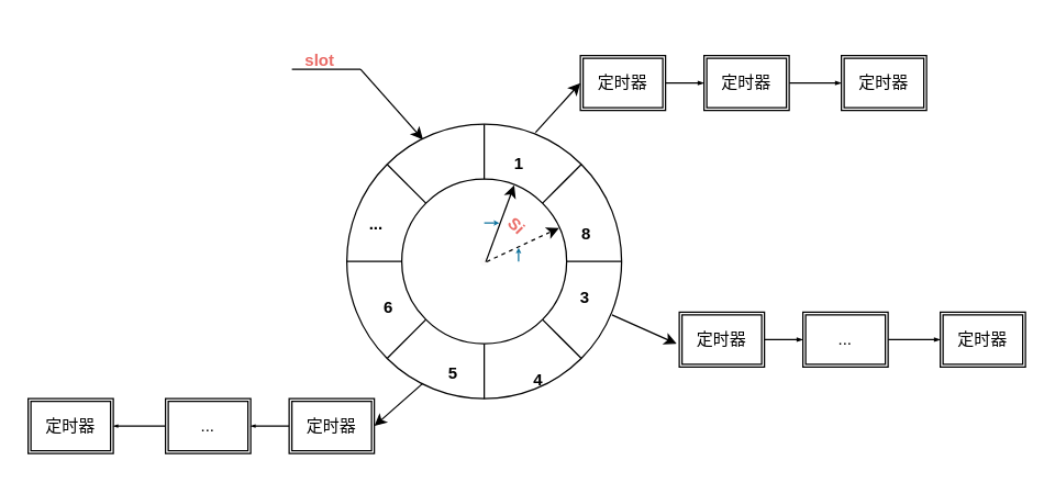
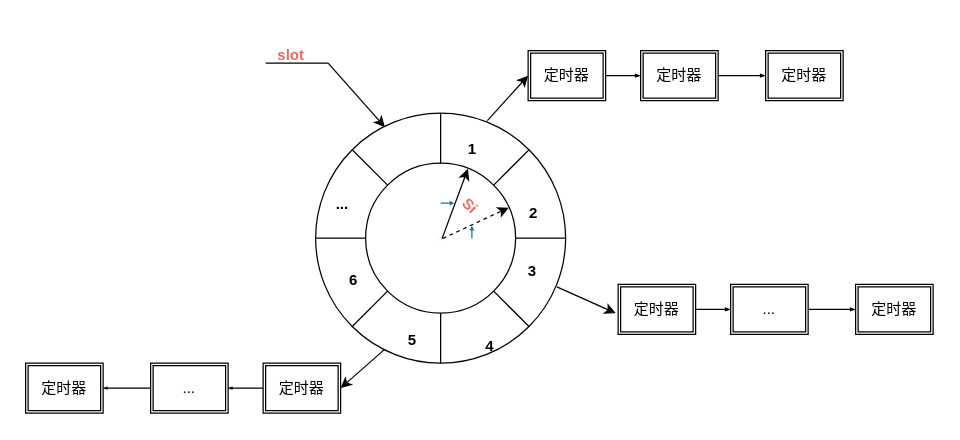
  <mxCell id="0" />
  <mxCell id="1" parent="0" />
  <mxCell id="2" value="" style="ellipse;whiteSpace=wrap;html=1;aspect=fixed;" vertex="1" parent="1"><mxGeometry x="252" y="90" width="200" height="200" as="geometry" /></mxCell>
  <mxCell id="3" value="" style="ellipse;whiteSpace=wrap;html=1;aspect=fixed;" vertex="1" parent="1"><mxGeometry x="292" y="130" width="120" height="120" as="geometry" /></mxCell>
  <mxCell id="4" value="" style="endArrow=none;html=1;exitX=1;exitY=0;exitDx=0;exitDy=0;entryX=1;entryY=0;entryDx=0;entryDy=0;" edge="1" parent="1" source="2" target="3"><mxGeometry width="50" height="50" relative="1" as="geometry"><mxPoint x="312" y="90" as="sourcePoint" /><mxPoint x="294" y="110" as="targetPoint" /></mxGeometry></mxCell>
  <mxCell id="5" value="" style="endArrow=none;html=1;exitX=0.5;exitY=0;exitDx=0;exitDy=0;entryX=0.5;entryY=0;entryDx=0;entryDy=0;" edge="1" parent="1" source="2" target="3"><mxGeometry width="50" height="50" relative="1" as="geometry"><mxPoint x="286.86" y="93.54" as="sourcePoint" /><mxPoint x="277.14" y="104" as="targetPoint" /></mxGeometry></mxCell>
  <mxCell id="6" value="" style="endArrow=none;html=1;exitX=1;exitY=0.5;exitDx=0;exitDy=0;entryX=1;entryY=0.5;entryDx=0;entryDy=0;" edge="1" parent="1" source="2" target="3"><mxGeometry width="50" height="50" relative="1" as="geometry"><mxPoint x="323.72" y="119.54" as="sourcePoint" /><mxPoint x="314" y="130" as="targetPoint" /></mxGeometry></mxCell>
  <mxCell id="7" value="" style="endArrow=none;html=1;exitX=1;exitY=1;exitDx=0;exitDy=0;entryX=1;entryY=1;entryDx=0;entryDy=0;" edge="1" parent="1" source="2" target="3"><mxGeometry width="50" height="50" relative="1" as="geometry"><mxPoint x="306" y="136" as="sourcePoint" /><mxPoint x="292" y="136" as="targetPoint" /></mxGeometry></mxCell>
  <mxCell id="8" value="" style="endArrow=none;html=1;exitX=0.5;exitY=1;exitDx=0;exitDy=0;entryX=0.5;entryY=1;entryDx=0;entryDy=0;" edge="1" parent="1" source="2" target="3"><mxGeometry width="50" height="50" relative="1" as="geometry"><mxPoint x="289" y="140" as="sourcePoint" /><mxPoint x="275" y="140" as="targetPoint" /></mxGeometry></mxCell>
  <mxCell id="9" value="" style="endArrow=none;html=1;exitX=0;exitY=1;exitDx=0;exitDy=0;entryX=0;entryY=1;entryDx=0;entryDy=0;" edge="1" parent="1" source="2" target="3"><mxGeometry width="50" height="50" relative="1" as="geometry"><mxPoint x="266" y="144" as="sourcePoint" /><mxPoint x="266" y="130" as="targetPoint" /></mxGeometry></mxCell>
  <mxCell id="10" value="" style="endArrow=none;html=1;exitX=0;exitY=0.5;exitDx=0;exitDy=0;entryX=0;entryY=0.5;entryDx=0;entryDy=0;" edge="1" parent="1" source="2" target="3"><mxGeometry width="50" height="50" relative="1" as="geometry"><mxPoint x="266" y="136" as="sourcePoint" /><mxPoint x="266" y="122" as="targetPoint" /></mxGeometry></mxCell>
  <mxCell id="11" value="" style="endArrow=none;html=1;exitX=0;exitY=0;exitDx=0;exitDy=0;entryX=0;entryY=0;entryDx=0;entryDy=0;" edge="1" parent="1" source="2" target="3"><mxGeometry width="50" height="50" relative="1" as="geometry"><mxPoint x="262" y="104" as="sourcePoint" /><mxPoint x="276" y="104" as="targetPoint" /></mxGeometry></mxCell>
  <mxCell id="12" value="" style="ellipse;whiteSpace=wrap;html=1;aspect=fixed;strokeWidth=1;fontSize=5;fillColor=#FCFAFA;strokeColor=#FAFAFA;fontColor=#ffffff;" vertex="1" parent="1"><mxGeometry x="349.5" y="187.5" width="5" height="5" as="geometry" /></mxCell>
  <mxCell id="13" value="" style="endArrow=classic;html=1;fontSize=5;entryX=0.954;entryY=0.297;entryDx=0;entryDy=0;entryPerimeter=0;exitX=0.843;exitY=0.557;exitDx=0;exitDy=0;exitPerimeter=0;dashed=1;" edge="1" parent="1" source="12" target="3"><mxGeometry width="50" height="50" relative="1" as="geometry"><mxPoint x="362.903" y="197.669" as="sourcePoint" /><mxPoint x="384.04" y="143.24" as="targetPoint" /></mxGeometry></mxCell>
  <mxCell id="14" value="" style="endArrow=classic;html=1;fontSize=5;entryX=0.682;entryY=0.038;entryDx=0;entryDy=0;entryPerimeter=0;exitX=0.729;exitY=0.58;exitDx=0;exitDy=0;exitPerimeter=0;" edge="1" parent="1" source="12" target="3"><mxGeometry width="50" height="50" relative="1" as="geometry"><mxPoint x="349.495" y="178.485" as="sourcePoint" /><mxPoint x="401.06" y="150" as="targetPoint" /></mxGeometry></mxCell>
  <mxCell id="15" value="" style="endArrow=classic;html=1;fontSize=5;jumpSize=2;startSize=1;endSize=1;fillColor=#b1ddf0;strokeColor=#10739e;" edge="1" parent="1"><mxGeometry width="50" height="50" relative="1" as="geometry"><mxPoint x="352" y="162" as="sourcePoint" /><mxPoint x="363" y="162" as="targetPoint" /></mxGeometry></mxCell>
  <mxCell id="16" value="" style="endArrow=classic;html=1;fontSize=5;jumpSize=2;startSize=1;endSize=1;fillColor=#b1ddf0;strokeColor=#10739e;" edge="1" parent="1"><mxGeometry width="50" height="50" relative="1" as="geometry"><mxPoint x="377" y="190" as="sourcePoint" /><mxPoint x="377" y="180" as="targetPoint" /><Array as="points"><mxPoint x="377" y="190" /></Array></mxGeometry></mxCell>
  <mxCell id="17" value="" style="endArrow=classic;html=1;fontSize=5;" edge="1" parent="1"><mxGeometry width="50" height="50" relative="1" as="geometry"><mxPoint x="384" y="178" as="sourcePoint" /><mxPoint x="384" y="178" as="targetPoint" /></mxGeometry></mxCell>
  <mxCell id="18" value="&lt;font style=&quot;font-size: 12px&quot; color=&quot;#ea6b66&quot;&gt;Si&lt;/font&gt;" style="text;strokeColor=none;fillColor=none;html=1;fontSize=24;fontStyle=1;verticalAlign=middle;align=center;dashed=1;rotation=45;" vertex="1" parent="1"><mxGeometry x="376.09" y="154.41" width="3" height="14" as="geometry" /></mxCell>
  <mxCell id="19" value="" style="endArrow=classic;html=1;fontSize=5;entryX=0.277;entryY=0.056;entryDx=0;entryDy=0;entryPerimeter=0;" edge="1" parent="1" target="2"><mxGeometry width="50" height="50" relative="1" as="geometry"><mxPoint x="262" y="50" as="sourcePoint" /><mxPoint x="332" y="160" as="targetPoint" /></mxGeometry></mxCell>
  <mxCell id="20" value="" style="endArrow=none;html=1;fontSize=5;" edge="1" parent="1"><mxGeometry width="50" height="50" relative="1" as="geometry"><mxPoint x="212" y="50" as="sourcePoint" /><mxPoint x="262" y="50" as="targetPoint" /></mxGeometry></mxCell>
  <mxCell id="21" value="&lt;font style=&quot;font-size: 12px&quot; color=&quot;#ea6b66&quot;&gt;slot&lt;/font&gt;" style="text;strokeColor=none;fillColor=none;html=1;fontSize=24;fontStyle=1;verticalAlign=middle;align=center;dashed=1;" vertex="1" parent="1"><mxGeometry x="182" y="20" width="100" height="40" as="geometry" /></mxCell>
  <mxCell id="22" value="&lt;font style=&quot;font-size: 12px&quot;&gt;1&lt;/font&gt;" style="text;strokeColor=none;fillColor=none;html=1;fontSize=24;fontStyle=1;verticalAlign=middle;align=center;dashed=1;" vertex="1" parent="1"><mxGeometry x="357" y="110" width="40" height="10" as="geometry" /></mxCell>
- <mxCell id="23" value="&lt;span style=&quot;font-size: 12px&quot;&gt;8&lt;/span&gt;" style="text;strokeColor=none;fillColor=none;html=1;fontSize=24;fontStyle=1;verticalAlign=middle;align=center;dashed=1;" vertex="1" parent="1"><mxGeometry x="406" y="161" width="40" height="10" as="geometry" /></mxCell>
+ <mxCell id="23" value="&lt;span style=&quot;font-size: 12px&quot;&gt;2&lt;/span&gt;" style="text;strokeColor=none;fillColor=none;html=1;fontSize=24;fontStyle=1;verticalAlign=middle;align=center;dashed=1;" vertex="1" parent="1"><mxGeometry x="406" y="161" width="40" height="10" as="geometry" /></mxCell>
  <mxCell id="24" value="&lt;span style=&quot;font-size: 12px&quot;&gt;3&lt;/span&gt;" style="text;strokeColor=none;fillColor=none;html=1;fontSize=24;fontStyle=1;verticalAlign=middle;align=center;dashed=1;" vertex="1" parent="1"><mxGeometry x="405" y="205" width="40" height="15" as="geometry" /></mxCell>
  <mxCell id="25" value="&lt;span style=&quot;font-size: 12px&quot;&gt;...&lt;/span&gt;" style="text;strokeColor=none;fillColor=none;html=1;fontSize=24;fontStyle=1;verticalAlign=middle;align=center;dashed=1;" vertex="1" parent="1"><mxGeometry x="253" y="151" width="40" height="15" as="geometry" /></mxCell>
  <mxCell id="26" value="&lt;span style=&quot;font-size: 12px&quot;&gt;6&lt;/span&gt;" style="text;strokeColor=none;fillColor=none;html=1;fontSize=24;fontStyle=1;verticalAlign=middle;align=center;dashed=1;" vertex="1" parent="1"><mxGeometry x="262" y="212" width="40" height="15" as="geometry" /></mxCell>
  <mxCell id="27" value="&lt;span style=&quot;font-size: 12px&quot;&gt;5&lt;/span&gt;" style="text;strokeColor=none;fillColor=none;html=1;fontSize=24;fontStyle=1;verticalAlign=middle;align=center;dashed=1;" vertex="1" parent="1"><mxGeometry x="309" y="260" width="40" height="15" as="geometry" /></mxCell>
  <mxCell id="28" value="&lt;span style=&quot;font-size: 12px&quot;&gt;4&lt;/span&gt;" style="text;strokeColor=none;fillColor=none;html=1;fontSize=24;fontStyle=1;verticalAlign=middle;align=center;dashed=1;" vertex="1" parent="1"><mxGeometry x="371" y="265" width="40" height="15" as="geometry" /></mxCell>
  <mxCell id="29" value="" style="endArrow=classic;html=1;fontSize=5;exitX=0.687;exitY=0.03;exitDx=0;exitDy=0;exitPerimeter=0;entryX=0;entryY=0.5;entryDx=0;entryDy=0;" edge="1" parent="1" source="2" target="31"><mxGeometry width="50" height="50" relative="1" as="geometry"><mxPoint x="389" y="90" as="sourcePoint" /><mxPoint x="424" y="50" as="targetPoint" /></mxGeometry></mxCell>
  <mxCell id="30" value="" style="edgeStyle=orthogonalEdgeStyle;rounded=0;jumpSize=2;orthogonalLoop=1;jettySize=auto;html=1;startSize=2;endArrow=blockThin;endFill=1;endSize=2;fontSize=5;" edge="1" parent="1" source="31" target="33"><mxGeometry relative="1" as="geometry" /></mxCell>
  <mxCell id="31" value="定时器" style="shape=ext;double=1;rounded=0;whiteSpace=wrap;html=1;" vertex="1" parent="1"><mxGeometry x="422" y="40" width="62" height="40" as="geometry" /></mxCell>
  <mxCell id="32" value="" style="edgeStyle=orthogonalEdgeStyle;rounded=0;jumpSize=2;orthogonalLoop=1;jettySize=auto;html=1;startSize=2;endArrow=blockThin;endFill=1;endSize=2;fontSize=5;" edge="1" parent="1" source="33" target="34"><mxGeometry relative="1" as="geometry" /></mxCell>
  <mxCell id="33" value="&lt;span&gt;定时器&lt;/span&gt;" style="shape=ext;double=1;rounded=0;whiteSpace=wrap;html=1;" vertex="1" parent="1"><mxGeometry x="512" y="40" width="62" height="40" as="geometry" /></mxCell>
  <mxCell id="34" value="&lt;span&gt;定时器&lt;/span&gt;" style="shape=ext;double=1;rounded=0;whiteSpace=wrap;html=1;" vertex="1" parent="1"><mxGeometry x="612" y="40" width="62" height="40" as="geometry" /></mxCell>
  <mxCell id="35" value="" style="endArrow=classic;html=1;fontSize=5;" edge="1" parent="1"><mxGeometry width="50" height="50" relative="1" as="geometry"><mxPoint x="445" y="229" as="sourcePoint" /><mxPoint x="492" y="250" as="targetPoint" /></mxGeometry></mxCell>
  <mxCell id="36" value="" style="edgeStyle=orthogonalEdgeStyle;rounded=0;jumpSize=2;orthogonalLoop=1;jettySize=auto;html=1;startSize=2;endArrow=blockThin;endFill=1;endSize=2;fontSize=5;" edge="1" parent="1" source="37" target="39"><mxGeometry relative="1" as="geometry" /></mxCell>
  <mxCell id="37" value="定时器" style="shape=ext;double=1;rounded=0;whiteSpace=wrap;html=1;" vertex="1" parent="1"><mxGeometry x="494" y="227" width="62" height="40" as="geometry" /></mxCell>
  <mxCell id="38" value="" style="edgeStyle=orthogonalEdgeStyle;rounded=0;jumpSize=2;orthogonalLoop=1;jettySize=auto;html=1;startSize=2;endArrow=blockThin;endFill=1;endSize=2;fontSize=5;" edge="1" parent="1" source="39" target="40"><mxGeometry relative="1" as="geometry" /></mxCell>
  <mxCell id="39" value="&lt;span&gt;...&lt;/span&gt;" style="shape=ext;double=1;rounded=0;whiteSpace=wrap;html=1;" vertex="1" parent="1"><mxGeometry x="584" y="227" width="62" height="40" as="geometry" /></mxCell>
  <mxCell id="40" value="&lt;span&gt;定时器&lt;/span&gt;" style="shape=ext;double=1;rounded=0;whiteSpace=wrap;html=1;" vertex="1" parent="1"><mxGeometry x="684" y="227" width="62" height="40" as="geometry" /></mxCell>
  <mxCell id="41" value="" style="endArrow=classic;html=1;fontSize=5;exitX=0.277;exitY=0.944;exitDx=0;exitDy=0;exitPerimeter=0;" edge="1" parent="1" source="2"><mxGeometry width="50" height="50" relative="1" as="geometry"><mxPoint x="302.5" y="280" as="sourcePoint" /><mxPoint x="272" y="310" as="targetPoint" /></mxGeometry></mxCell>
  <mxCell id="42" value="定时器" style="shape=ext;double=1;rounded=0;whiteSpace=wrap;html=1;" vertex="1" parent="1"><mxGeometry x="20" y="290" width="62" height="40" as="geometry" /></mxCell>
  <mxCell id="43" value="" style="edgeStyle=orthogonalEdgeStyle;rounded=0;jumpSize=2;orthogonalLoop=1;jettySize=auto;html=1;startSize=1;endArrow=blockThin;endFill=1;endSize=1;fontSize=5;" edge="1" parent="1" source="44" target="42"><mxGeometry relative="1" as="geometry" /></mxCell>
  <mxCell id="44" value="&lt;div&gt;&lt;span&gt;...&lt;/span&gt;&lt;/div&gt;" style="shape=ext;double=1;rounded=0;whiteSpace=wrap;html=1;align=center;" vertex="1" parent="1"><mxGeometry x="120" y="290" width="62" height="40" as="geometry" /></mxCell>
  <mxCell id="45" value="" style="edgeStyle=orthogonalEdgeStyle;rounded=0;jumpSize=2;orthogonalLoop=1;jettySize=auto;html=1;startSize=1;endArrow=blockThin;endFill=1;endSize=1;fontSize=5;" edge="1" parent="1" source="46" target="44"><mxGeometry relative="1" as="geometry" /></mxCell>
  <mxCell id="46" value="&lt;span&gt;定时器&lt;/span&gt;" style="shape=ext;double=1;rounded=0;whiteSpace=wrap;html=1;" vertex="1" parent="1"><mxGeometry x="210" y="290" width="62" height="40" as="geometry" /></mxCell>
